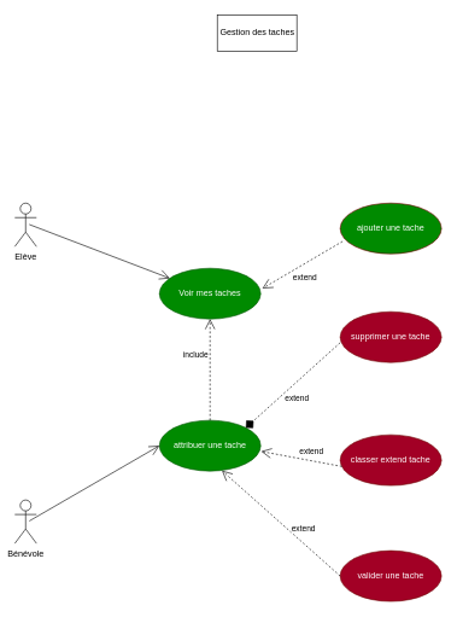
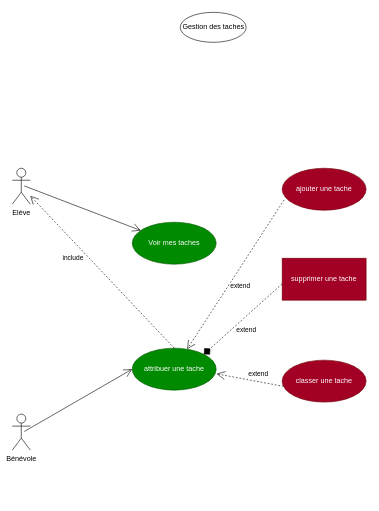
  <mxCell id="0" />
  <mxCell id="1" parent="0" />
- <mxCell id="2" value="Gestion des taches" style="html=1;" parent="1" vertex="1"><mxGeometry x="300" y="20" width="110" height="50" as="geometry" /></mxCell>
+ <mxCell id="2" value="Gestion des taches" style="ellipse;html=1;" parent="1" vertex="1"><mxGeometry x="300" y="20" width="110" height="50" as="geometry" /></mxCell>
  <mxCell id="3" value="Elève" style="shape=umlActor;verticalLabelPosition=bottom;verticalAlign=top;html=1;" vertex="1" parent="1"><mxGeometry x="20" y="280" width="30" height="60" as="geometry" /></mxCell>
  <mxCell id="4" value="Bénévole" style="shape=umlActor;verticalLabelPosition=bottom;verticalAlign=top;html=1;" vertex="1" parent="1"><mxGeometry x="20" y="690" width="30" height="60" as="geometry" /></mxCell>
  <mxCell id="5" value="Voir mes taches" style="ellipse;whiteSpace=wrap;html=1;fillColor=#008a00;fontColor=#ffffff;strokeColor=#005700;" vertex="1" parent="1"><mxGeometry x="220" y="370" width="140" height="70" as="geometry" /></mxCell>
- <mxCell id="6" value="ajouter une tache" style="ellipse;whiteSpace=wrap;html=1;fillColor=#008a00;fontColor=#ffffff;strokeColor=#6F0000;" vertex="1" parent="1"><mxGeometry x="470" y="280" width="140" height="70" as="geometry" /></mxCell>
- <mxCell id="7" value="supprimer une tache" style="ellipse;whiteSpace=wrap;html=1;fillColor=#a20025;fontColor=#ffffff;strokeColor=#6F0000;" vertex="1" parent="1"><mxGeometry x="470" y="430" width="140" height="70" as="geometry" /></mxCell>
- <mxCell id="8" value="classer extend tache" style="ellipse;whiteSpace=wrap;html=1;fillColor=#a20025;fontColor=#ffffff;strokeColor=#6F0000;" vertex="1" parent="1"><mxGeometry x="470" y="600" width="140" height="70" as="geometry" /></mxCell>
- <mxCell id="9" value="valider une tache" style="ellipse;whiteSpace=wrap;html=1;fillColor=#a20025;fontColor=#ffffff;strokeColor=#6F0000;" vertex="1" parent="1"><mxGeometry x="470" y="760" width="140" height="70" as="geometry" /></mxCell>
+ <mxCell id="6" value="ajouter une tache" style="ellipse;whiteSpace=wrap;html=1;fillColor=#a20025;fontColor=#ffffff;strokeColor=#6F0000;" vertex="1" parent="1"><mxGeometry x="470" y="280" width="140" height="70" as="geometry" /></mxCell>
+ <mxCell id="7" value="supprimer une tache" style="whiteSpace=wrap;html=1;fillColor=#a20025;fontColor=#ffffff;strokeColor=#6F0000;rounded=0;" vertex="1" parent="1"><mxGeometry x="470" y="430" width="140" height="70" as="geometry" /></mxCell>
+ <mxCell id="8" value="classer une tache" style="ellipse;whiteSpace=wrap;html=1;fillColor=#a20025;fontColor=#ffffff;strokeColor=#6F0000;" vertex="1" parent="1"><mxGeometry x="470" y="600" width="140" height="70" as="geometry" /></mxCell>
  <mxCell id="10" value="attribuer une tache" style="ellipse;whiteSpace=wrap;html=1;fillColor=#008a00;fontColor=#ffffff;strokeColor=#005700;" vertex="1" parent="1"><mxGeometry x="220" y="580" width="140" height="70" as="geometry" /></mxCell>
  <mxCell id="11" value="" style="endArrow=open;endFill=1;endSize=12;html=1;entryX=0;entryY=0.5;entryDx=0;entryDy=0;" edge="1" parent="1" target="10"><mxGeometry width="160" relative="1" as="geometry"><mxPoint x="40" y="719" as="sourcePoint" /><mxPoint x="200" y="719" as="targetPoint" /></mxGeometry></mxCell>
  <mxCell id="12" value="" style="endArrow=open;endFill=1;endSize=12;html=1;" edge="1" parent="1" target="5"><mxGeometry width="160" relative="1" as="geometry"><mxPoint x="40" y="309.5" as="sourcePoint" /><mxPoint x="200" y="309.5" as="targetPoint" /></mxGeometry></mxCell>
- <mxCell id="13" value="include" style="endArrow=open;endSize=12;dashed=1;html=1;entryX=0.5;entryY=1;entryDx=0;entryDy=0;exitX=0.5;exitY=0;exitDx=0;exitDy=0;" edge="1" parent="1" source="10" target="5"><mxGeometry x="0.286" y="20" width="160" relative="1" as="geometry"><mxPoint x="300" y="580" as="sourcePoint" /><mxPoint x="460" y="580" as="targetPoint" /><mxPoint as="offset" /></mxGeometry></mxCell>
- <mxCell id="14" value="extend" style="endArrow=open;endSize=12;dashed=1;html=1;exitX=0;exitY=0.5;exitDx=0;exitDy=0;entryX=0.618;entryY=0.993;entryDx=0;entryDy=0;entryPerimeter=0;" edge="1" parent="1" source="9" target="10"><mxGeometry x="-0.263" y="-15" width="160" relative="1" as="geometry"><mxPoint x="310" y="649" as="sourcePoint" /><mxPoint x="320" y="800" as="targetPoint" /><mxPoint as="offset" /></mxGeometry></mxCell>
- <mxCell id="15" value="extend" style="endArrow=open;endSize=12;dashed=1;html=1;exitX=0.023;exitY=0.755;exitDx=0;exitDy=0;exitPerimeter=0;entryX=1.017;entryY=0.398;entryDx=0;entryDy=0;entryPerimeter=0;" edge="1" parent="1" source="6" target="5"><mxGeometry x="0.083" y="17" width="160" relative="1" as="geometry"><mxPoint x="360" y="404.5" as="sourcePoint" /><mxPoint x="360" y="450" as="targetPoint" /><mxPoint as="offset" /></mxGeometry></mxCell>
+ <mxCell id="13" value="include" style="endArrow=open;endSize=12;dashed=1;html=1;exitX=0.5;exitY=0;exitDx=0;exitDy=0;" edge="1" parent="1" source="10" target="3"><mxGeometry x="0.286" y="20" width="160" relative="1" as="geometry"><mxPoint x="300" y="580" as="sourcePoint" /><mxPoint x="460" y="580" as="targetPoint" /><mxPoint as="offset" /></mxGeometry></mxCell>
+ <mxCell id="15" value="extend" style="endArrow=open;endSize=12;dashed=1;html=1;exitX=0.023;exitY=0.755;exitDx=0;exitDy=0;exitPerimeter=0;" edge="1" parent="1" source="6" target="10"><mxGeometry x="0.083" y="17" width="160" relative="1" as="geometry"><mxPoint x="360" y="404.5" as="sourcePoint" /><mxPoint x="360" y="450" as="targetPoint" /><mxPoint as="offset" /></mxGeometry></mxCell>
  <mxCell id="16" value="extend" style="endArrow=diamond;endSize=12;dashed=1;html=1;exitX=-0.001;exitY=0.612;exitDx=0;exitDy=0;exitPerimeter=0;entryX=1;entryY=0;entryDx=0;entryDy=0;" edge="1" parent="1" source="7" target="10"><mxGeometry x="0.096" y="17" width="160" relative="1" as="geometry"><mxPoint x="320" y="510" as="sourcePoint" /><mxPoint x="480" y="510" as="targetPoint" /><mxPoint as="offset" /></mxGeometry></mxCell>
  <mxCell id="17" value="extend" style="endArrow=open;endSize=12;dashed=1;html=1;entryX=1.005;entryY=0.612;entryDx=0;entryDy=0;entryPerimeter=0;exitX=0.017;exitY=0.624;exitDx=0;exitDy=0;exitPerimeter=0;" edge="1" parent="1" source="8" target="10"><mxGeometry x="-0.199" y="-13" width="160" relative="1" as="geometry"><mxPoint x="450" y="590" as="sourcePoint" /><mxPoint x="460" y="635" as="targetPoint" /><mxPoint x="-1" as="offset" /></mxGeometry></mxCell>
